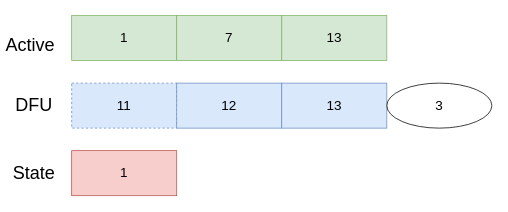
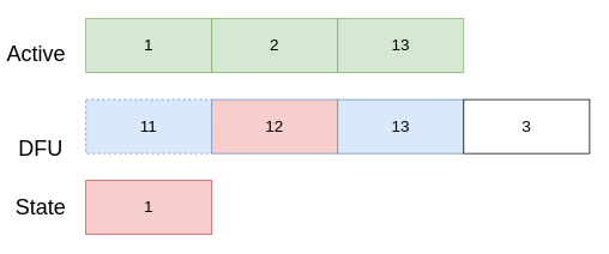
  <mxCell id="0" />
  <mxCell id="1" parent="0" />
  <mxCell id="2" value="&lt;font style=&quot;font-size: 18px&quot;&gt;1&lt;/font&gt;" style="rounded=0;whiteSpace=wrap;html=1;fillColor=#d5e8d4;strokeColor=#82b366;" parent="1" vertex="1"><mxGeometry x="95" y="20" width="140" height="60" as="geometry" /></mxCell>
- <mxCell id="3" value="&lt;font style=&quot;font-size: 18px&quot;&gt;7&lt;/font&gt;" style="rounded=0;whiteSpace=wrap;html=1;fillColor=#d5e8d4;strokeColor=#82b366;" parent="1" vertex="1"><mxGeometry x="235" y="20" width="140" height="60" as="geometry" /></mxCell>
+ <mxCell id="3" value="&lt;font style=&quot;font-size: 18px&quot;&gt;2&lt;/font&gt;" style="rounded=0;whiteSpace=wrap;html=1;fillColor=#d5e8d4;strokeColor=#82b366;" parent="1" vertex="1"><mxGeometry x="235" y="20" width="140" height="60" as="geometry" /></mxCell>
  <mxCell id="4" value="&lt;font style=&quot;font-size: 18px&quot;&gt;13&lt;/font&gt;" style="rounded=0;whiteSpace=wrap;html=1;fillColor=#d5e8d4;strokeColor=#82b366;" parent="1" vertex="1"><mxGeometry x="375" y="20" width="140" height="60" as="geometry" /></mxCell>
  <mxCell id="5" value="&lt;font style=&quot;font-size: 18px&quot;&gt;1&lt;/font&gt;" style="rounded=0;whiteSpace=wrap;html=1;fillColor=#f8cecc;strokeColor=#b85450;" parent="1" vertex="1"><mxGeometry x="95" y="200" width="140" height="60" as="geometry" /></mxCell>
  <mxCell id="6" value="&lt;font style=&quot;font-size: 18px&quot;&gt;11&lt;/font&gt;" style="rounded=0;whiteSpace=wrap;html=1;fillColor=#dae8fc;strokeColor=#6c8ebf;dashed=1;" parent="1" vertex="1"><mxGeometry x="95" y="110" width="140" height="60" as="geometry" /></mxCell>
- <mxCell id="7" value="&lt;font style=&quot;font-size: 18px&quot;&gt;12&lt;/font&gt;" style="rounded=0;whiteSpace=wrap;html=1;fillColor=#dae8fc;strokeColor=#6c8ebf;" parent="1" vertex="1"><mxGeometry x="235" y="110" width="140" height="60" as="geometry" /></mxCell>
+ <mxCell id="7" value="&lt;font style=&quot;font-size: 18px&quot;&gt;12&lt;/font&gt;" style="rounded=0;whiteSpace=wrap;html=1;fillColor=#f8cecc;strokeColor=#6c8ebf;" parent="1" vertex="1"><mxGeometry x="235" y="110" width="140" height="60" as="geometry" /></mxCell>
  <mxCell id="8" value="&lt;font style=&quot;font-size: 18px&quot;&gt;13&lt;/font&gt;" style="rounded=0;whiteSpace=wrap;html=1;fillColor=#dae8fc;strokeColor=#6c8ebf;" parent="1" vertex="1"><mxGeometry x="375" y="110" width="140" height="60" as="geometry" /></mxCell>
- <mxCell id="9" value="&lt;font style=&quot;font-size: 18px&quot;&gt;3&lt;/font&gt;" style="ellipse;whiteSpace=wrap;html=1;" parent="1" vertex="1"><mxGeometry x="515" y="110" width="140" height="60" as="geometry" /></mxCell>
+ <mxCell id="9" value="&lt;font style=&quot;font-size: 18px&quot;&gt;3&lt;/font&gt;" style="rounded=0;whiteSpace=wrap;html=1;" parent="1" vertex="1"><mxGeometry x="515" y="110" width="140" height="60" as="geometry" /></mxCell>
  <mxCell id="10" value="&lt;font style=&quot;font-size: 24px&quot;&gt;Active&lt;/font&gt;" style="text;html=1;strokeColor=none;fillColor=none;align=center;verticalAlign=middle;whiteSpace=wrap;rounded=0;" parent="1" vertex="1"><mxGeometry x="20" y="50" width="40" height="20" as="geometry" /></mxCell>
- <mxCell id="11" value="&lt;font style=&quot;font-size: 24px&quot;&gt;DFU&lt;/font&gt;" style="text;html=1;strokeColor=none;fillColor=none;align=center;verticalAlign=middle;whiteSpace=wrap;rounded=0;" parent="1" vertex="1"><mxGeometry x="25" y="130" width="40" height="20" as="geometry" /></mxCell>
+ <mxCell id="11" value="&lt;font style=&quot;font-size: 24px&quot;&gt;DFU&lt;/font&gt;" style="text;html=1;strokeColor=none;fillColor=none;align=center;verticalAlign=middle;whiteSpace=wrap;rounded=0;" parent="1" vertex="1"><mxGeometry x="25" y="155" width="40" height="20" as="geometry" /></mxCell>
  <mxCell id="12" value="&lt;font style=&quot;font-size: 24px&quot;&gt;State&lt;/font&gt;" style="text;html=1;strokeColor=none;fillColor=none;align=center;verticalAlign=middle;whiteSpace=wrap;rounded=0;" parent="1" vertex="1"><mxGeometry x="25" y="220" width="40" height="20" as="geometry" /></mxCell>
